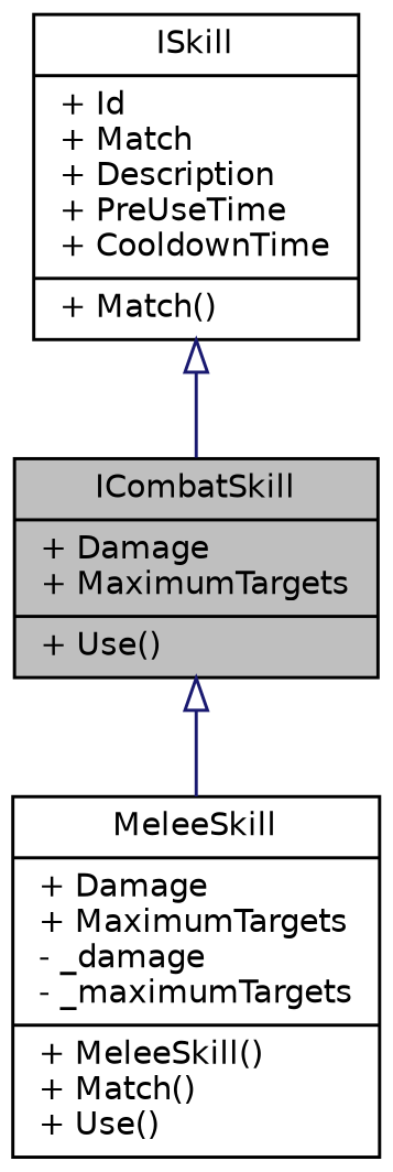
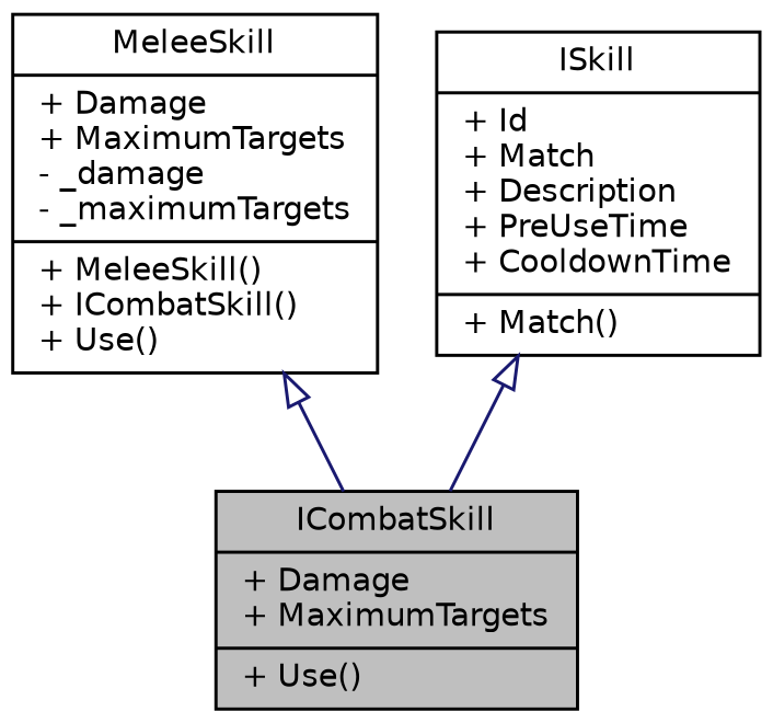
  digraph {
    node [color=black fillcolor=white fontname=Helvetica fontsize=10 shape=record style=filled]
    edge [arrowtail=onormal color=midnightblue dir=back fontname=Helvetica fontsize=10 labelfontname=Helvetica labelfontsize=10 style=solid]
    n1 [fillcolor=grey75 fontcolor=black height=0.2 label="{ICombatSkill\n|+ Damage\l+ MaximumTargets\l|+ Use()\l}" width=0.4]
-   n2 [height=0.2 label="{MeleeSkill\n|+ Damage\l+ MaximumTargets\l- _damage\l- _maximumTargets\l|+ MeleeSkill()\l+ Match()\l+ Use()\l}" width=0.4]
+   n2 [height=0.2 label="{MeleeSkill\n|+ Damage\l+ MaximumTargets\l- _damage\l- _maximumTargets\l|+ MeleeSkill()\l+ ICombatSkill()\l+ Use()\l}" width=0.4]
    n3 [height=0.2 label="{ISkill\n|+ Id\l+ Match\l+ Description\l+ PreUseTime\l+ CooldownTime\l|+ Match()\l}" width=0.4]
-   n1 -> n2
+   n2 -> n1
    n3 -> n1
  }
